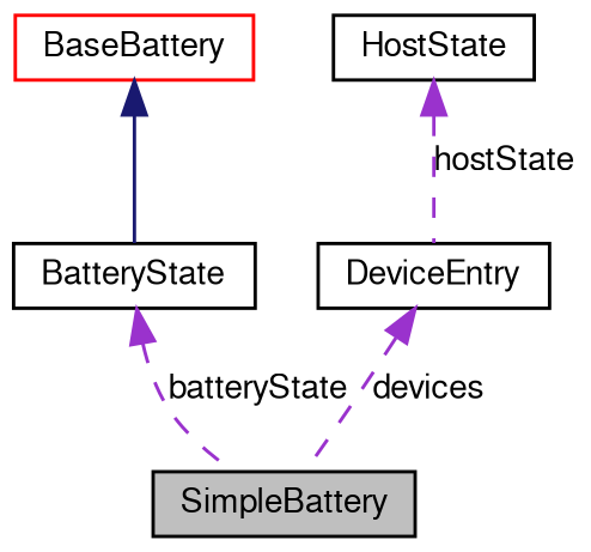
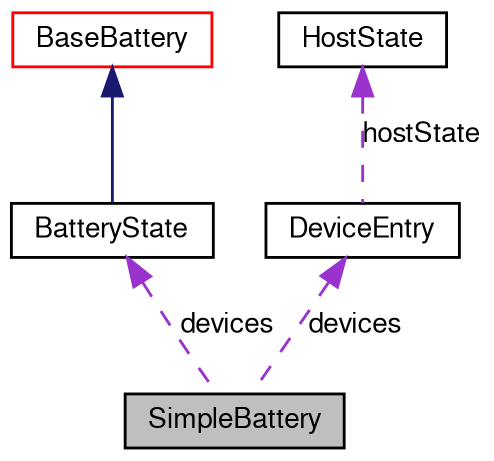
  digraph {
    node [color=black fillcolor=white fontname=FreeSans fontsize=10 shape=record style=filled]
    edge [color=darkorchid3 dir=back fontname=FreeSans fontsize=10 labelfontname=FreeSans labelfontsize=10 style=dashed]
    n1 [fillcolor=grey75 fontcolor=black height=0.2 label=SimpleBattery width=0.4]
    n2 [color=red height=0.2 label=BaseBattery width=0.4]
    n3 [height=0.2 label=BatteryState width=0.4]
    n4 [height=0.2 label=HostState width=0.4]
    n5 [height=0.2 label=DeviceEntry width=0.4]
    n2 -> n3 [color=midnightblue style=solid]
-   n3 -> n1 [label=batteryState]
+   n3 -> n1 [label=devices]
    n4 -> n5 [label=hostState]
    n5 -> n1 [label=devices]
  }
